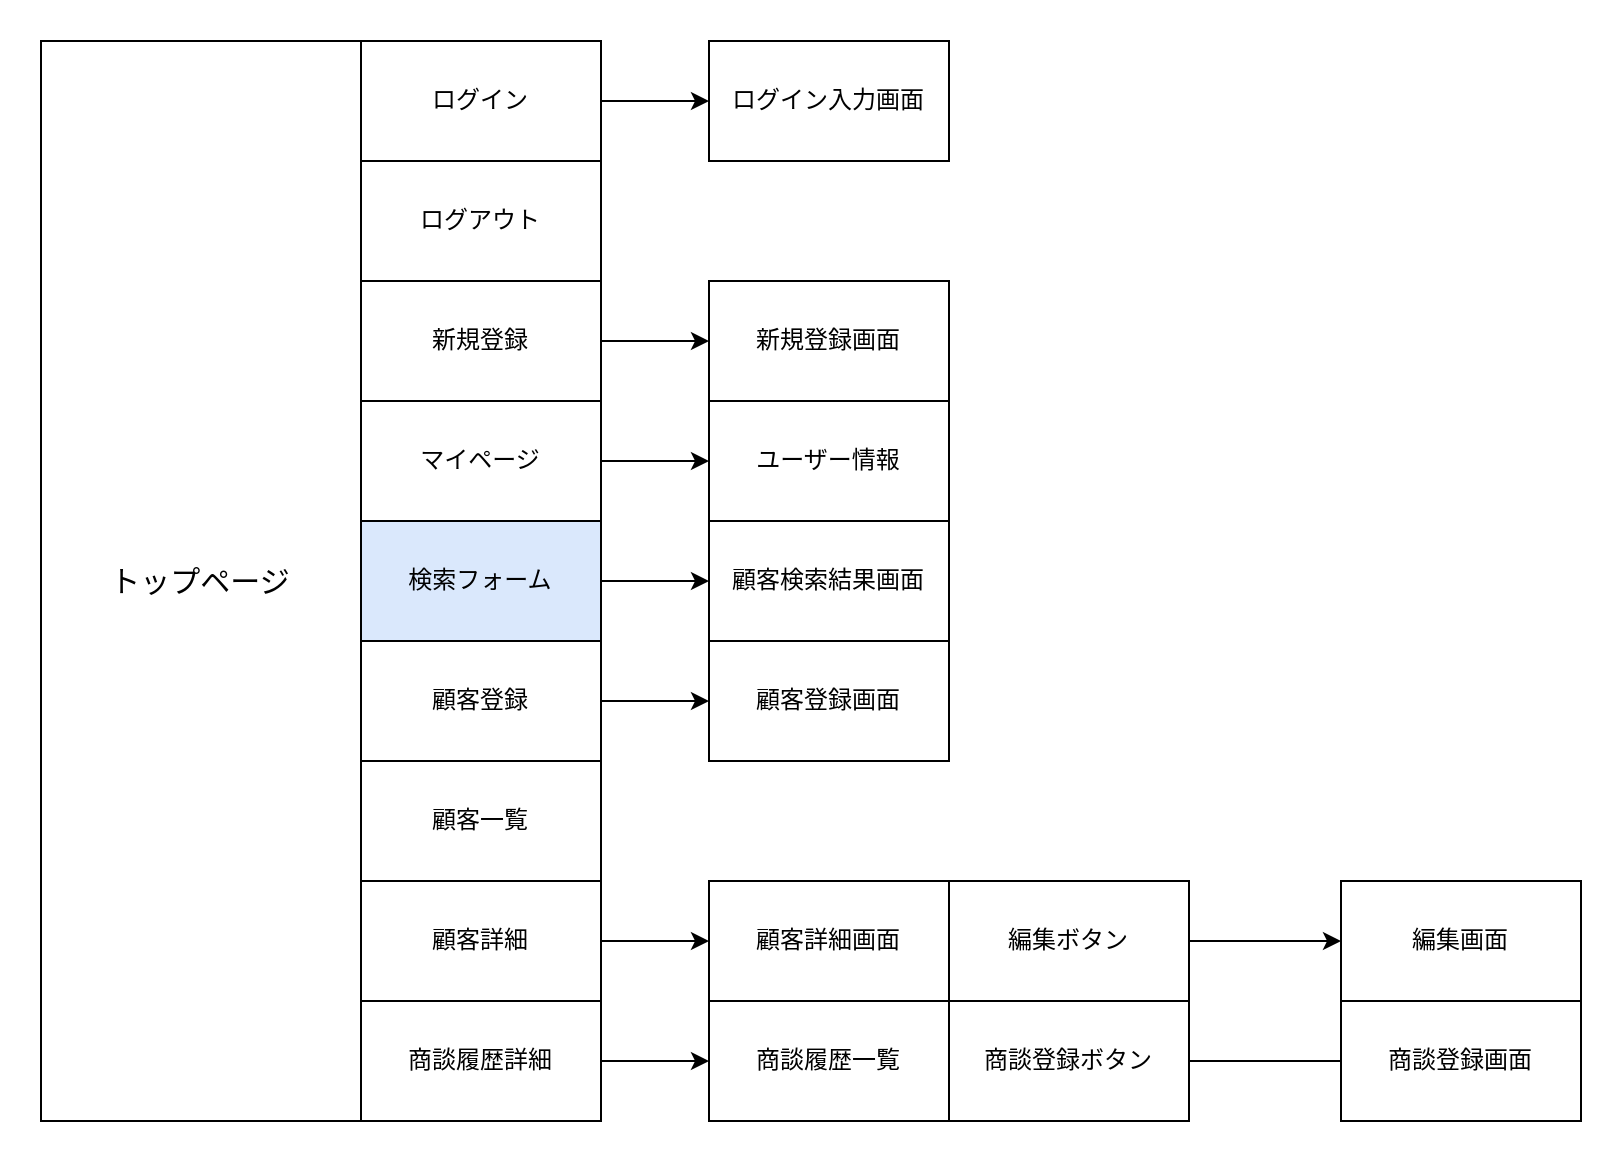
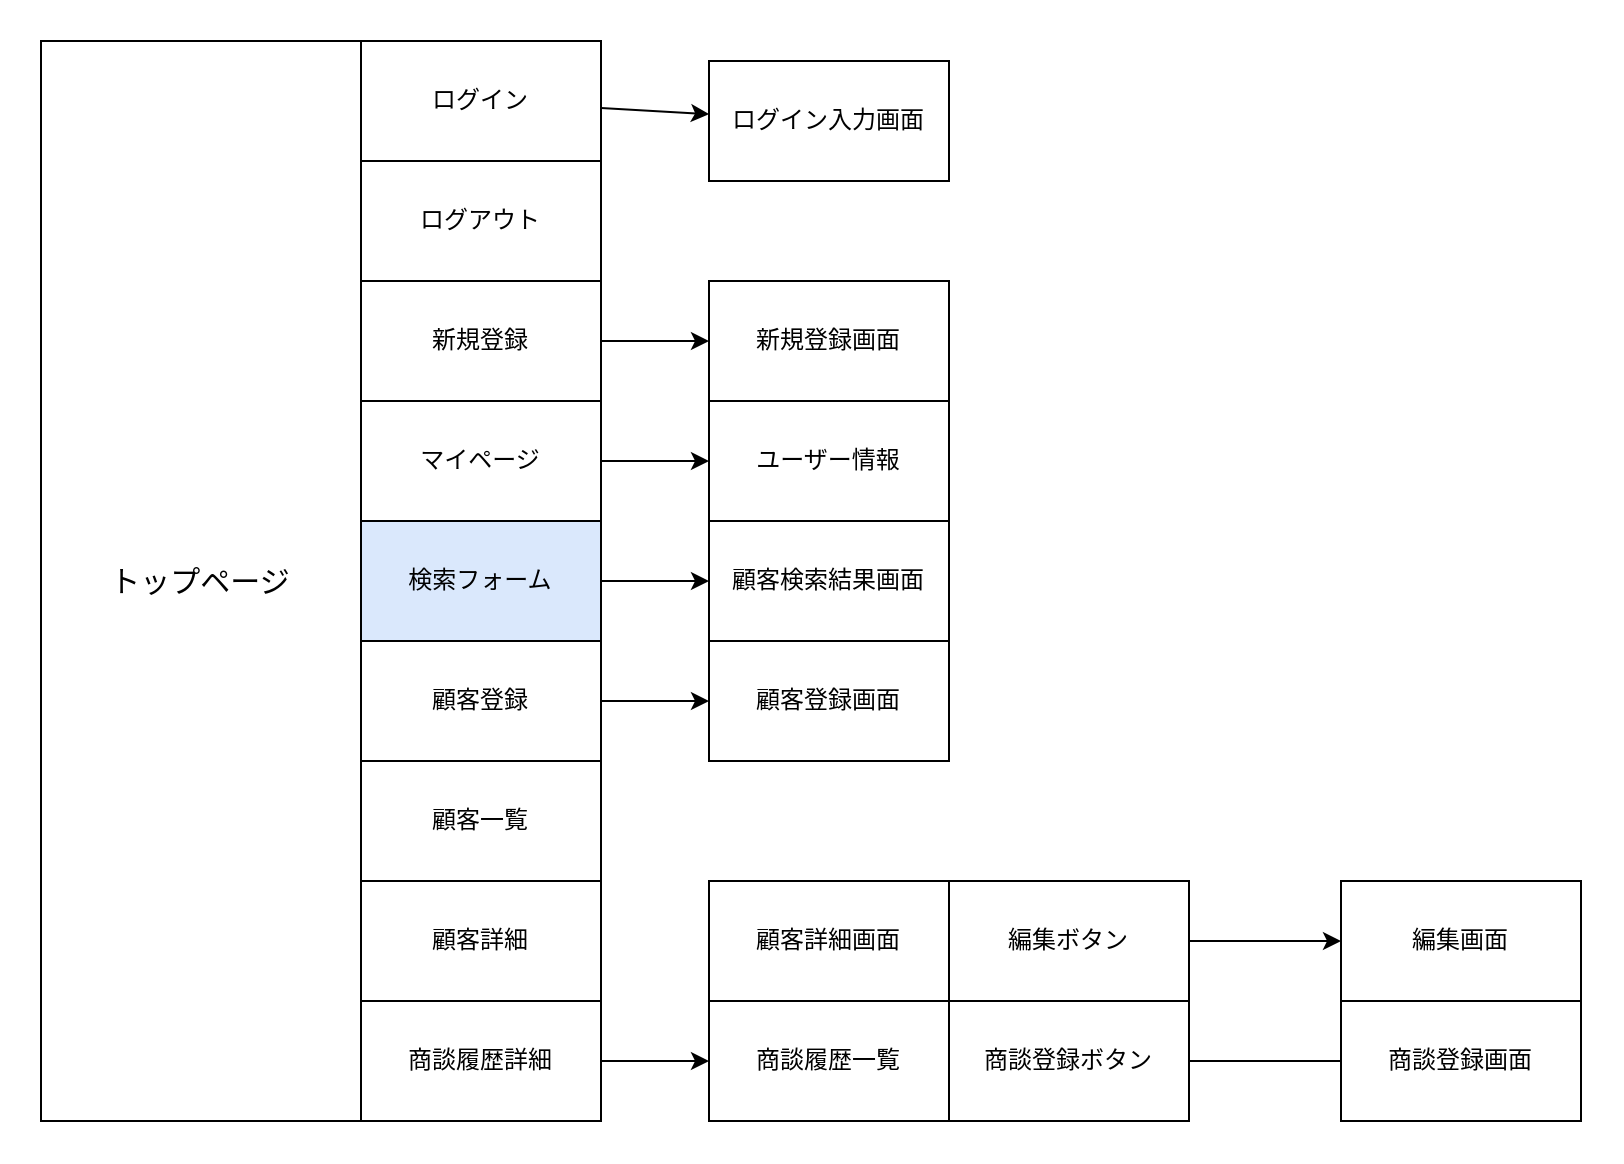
  <mxCell id="0" />
  <mxCell id="1" parent="0" />
  <mxCell id="2" style="edgeStyle=none;html=1;" edge="1" parent="1" source="3" target="19"><mxGeometry relative="1" as="geometry" /></mxCell>
  <mxCell id="3" value="ログイン" style="rounded=0;whiteSpace=wrap;html=1;" parent="1" vertex="1"><mxGeometry x="180" y="20" width="120" height="60" as="geometry" /></mxCell>
  <mxCell id="4" value="ログアウト" style="rounded=0;whiteSpace=wrap;html=1;" parent="1" vertex="1"><mxGeometry x="180" y="80" width="120" height="60" as="geometry" /></mxCell>
  <mxCell id="5" style="edgeStyle=none;html=1;entryX=0;entryY=0.5;entryDx=0;entryDy=0;" parent="1" source="6" edge="1" target="10"><mxGeometry relative="1" as="geometry"><mxPoint x="420" y="170" as="targetPoint" /></mxGeometry></mxCell>
  <mxCell id="6" value="新規登録" style="rounded=0;whiteSpace=wrap;html=1;" parent="1" vertex="1"><mxGeometry x="180" y="140" width="120" height="60" as="geometry" /></mxCell>
  <mxCell id="7" value="" style="edgeStyle=none;html=1;" parent="1" source="8" edge="1"><mxGeometry relative="1" as="geometry"><mxPoint x="354" y="230" as="targetPoint" /></mxGeometry></mxCell>
  <mxCell id="8" value="マイページ" style="rounded=0;whiteSpace=wrap;html=1;" parent="1" vertex="1"><mxGeometry x="180" y="200" width="120" height="60" as="geometry" /></mxCell>
  <mxCell id="9" value="トップページ" style="rounded=0;whiteSpace=wrap;html=1;fontSize=15;" parent="1" vertex="1"><mxGeometry x="20" y="20" width="160" height="540" as="geometry" /></mxCell>
  <mxCell id="10" value="新規登録画面" style="rounded=0;whiteSpace=wrap;html=1;sketch=0;strokeColor=default;fillColor=none;" parent="1" vertex="1"><mxGeometry x="354" y="140" width="120" height="60" as="geometry" /></mxCell>
  <mxCell id="11" value="" style="edgeStyle=none;html=1;" edge="1" parent="1" source="12" target="32"><mxGeometry relative="1" as="geometry" /></mxCell>
  <mxCell id="12" value="顧客登録" style="rounded=0;whiteSpace=wrap;html=1;" vertex="1" parent="1"><mxGeometry x="180" y="320" width="120" height="60" as="geometry" /></mxCell>
  <mxCell id="13" style="edgeStyle=none;html=1;" edge="1" parent="1" source="14" target="22"><mxGeometry relative="1" as="geometry"><mxPoint x="290" y="580" as="targetPoint" /></mxGeometry></mxCell>
  <mxCell id="14" value="商談履歴詳細" style="rounded=0;whiteSpace=wrap;html=1;" vertex="1" parent="1"><mxGeometry x="180" y="500" width="120" height="60" as="geometry" /></mxCell>
- <mxCell id="15" style="edgeStyle=none;html=1;exitX=1;exitY=0.5;exitDx=0;exitDy=0;entryX=0;entryY=0.5;entryDx=0;entryDy=0;" edge="1" parent="1" source="16" target="24"><mxGeometry relative="1" as="geometry" /></mxCell>
  <mxCell id="16" value="顧客詳細" style="rounded=0;whiteSpace=wrap;html=1;" vertex="1" parent="1"><mxGeometry x="180" y="440" width="120" height="60" as="geometry" /></mxCell>
  <mxCell id="17" style="edgeStyle=none;html=1;entryX=0;entryY=0.5;entryDx=0;entryDy=0;endArrow=none;" edge="1" parent="1" source="18" target="20"><mxGeometry relative="1" as="geometry" /></mxCell>
  <mxCell id="18" value="商談登録ボタン" style="rounded=0;whiteSpace=wrap;html=1;" vertex="1" parent="1"><mxGeometry x="474" y="500" width="120" height="60" as="geometry" /></mxCell>
- <mxCell id="19" value="ログイン入力画面" style="rounded=0;whiteSpace=wrap;html=1;" vertex="1" parent="1"><mxGeometry x="354" y="20" width="120" height="60" as="geometry" /></mxCell>
+ <mxCell id="19" value="ログイン入力画面" style="rounded=0;whiteSpace=wrap;html=1;" vertex="1" parent="1"><mxGeometry x="354" y="30" width="120" height="60" as="geometry" /></mxCell>
  <mxCell id="20" value="商談登録画面" style="rounded=0;whiteSpace=wrap;html=1;" vertex="1" parent="1"><mxGeometry x="670" y="500" width="120" height="60" as="geometry" /></mxCell>
  <mxCell id="21" value="" style="edgeStyle=none;html=1;dashed=1;" edge="1" parent="1" source="22" target="18"><mxGeometry relative="1" as="geometry" /></mxCell>
  <mxCell id="22" value="商談履歴一覧" style="rounded=0;whiteSpace=wrap;html=1;" vertex="1" parent="1"><mxGeometry x="354" y="500" width="120" height="60" as="geometry" /></mxCell>
  <mxCell id="23" style="edgeStyle=none;html=1;" edge="1" parent="1" source="24" target="26"><mxGeometry relative="1" as="geometry" /></mxCell>
  <mxCell id="24" value="顧客詳細画面" style="rounded=0;whiteSpace=wrap;html=1;" vertex="1" parent="1"><mxGeometry x="354" y="440" width="120" height="60" as="geometry" /></mxCell>
  <mxCell id="25" style="edgeStyle=none;html=1;exitX=1;exitY=0.5;exitDx=0;exitDy=0;entryX=0;entryY=0.5;entryDx=0;entryDy=0;" edge="1" parent="1" source="26" target="33"><mxGeometry relative="1" as="geometry" /></mxCell>
  <mxCell id="26" value="編集ボタン" style="rounded=0;whiteSpace=wrap;html=1;" vertex="1" parent="1"><mxGeometry x="474" y="440" width="120" height="60" as="geometry" /></mxCell>
  <mxCell id="27" value="ユーザー情報" style="rounded=0;whiteSpace=wrap;html=1;" vertex="1" parent="1"><mxGeometry x="354" y="200" width="120" height="60" as="geometry" /></mxCell>
  <mxCell id="28" value="顧客検索結果画面" style="rounded=0;whiteSpace=wrap;html=1;" vertex="1" parent="1"><mxGeometry x="354" y="260" width="120" height="60" as="geometry" /></mxCell>
  <mxCell id="29" style="edgeStyle=none;html=1;exitX=1;exitY=0.5;exitDx=0;exitDy=0;entryX=0;entryY=0.5;entryDx=0;entryDy=0;" edge="1" parent="1" source="30" target="28"><mxGeometry relative="1" as="geometry" /></mxCell>
  <mxCell id="30" value="検索フォーム" style="rounded=0;whiteSpace=wrap;html=1;fillColor=#dae8fc;" vertex="1" parent="1"><mxGeometry x="180" y="260" width="120" height="60" as="geometry" /></mxCell>
  <mxCell id="31" value="顧客一覧" style="rounded=0;whiteSpace=wrap;html=1;" vertex="1" parent="1"><mxGeometry x="180" y="380" width="120" height="60" as="geometry" /></mxCell>
  <mxCell id="32" value="顧客登録画面" style="rounded=0;whiteSpace=wrap;html=1;" vertex="1" parent="1"><mxGeometry x="354" y="320" width="120" height="60" as="geometry" /></mxCell>
  <mxCell id="33" value="編集画面" style="rounded=0;whiteSpace=wrap;html=1;" vertex="1" parent="1"><mxGeometry x="670" y="440" width="120" height="60" as="geometry" /></mxCell>
